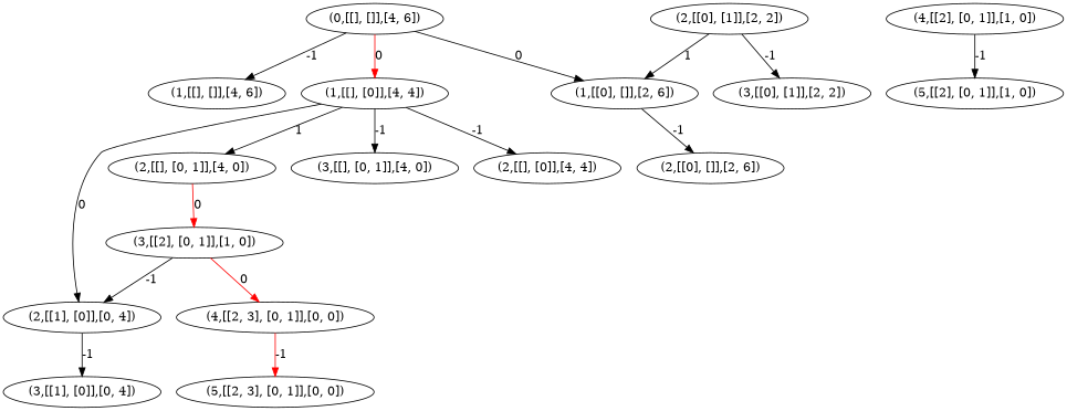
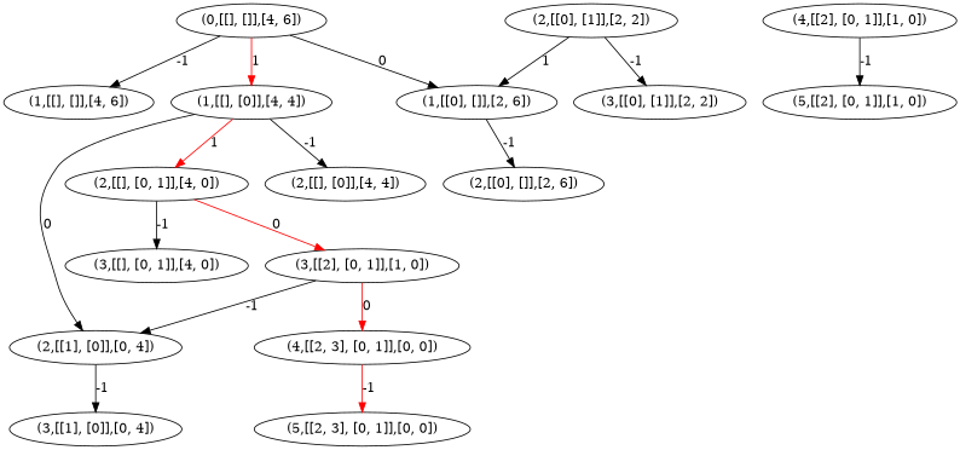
  strict digraph {
    node [color=black]
    n1 [label="(1,[[], [0]],[4, 4])"]
    n2 [label="(2,[[], [0]],[4, 4])"]
    n3 [label="(2,[[1], [0]],[0, 4])"]
    n4 [label="(2,[[], [0, 1]],[4, 0])"]
    n5 [label="(3,[[1], [0]],[0, 4])"]
    n6 [label="(3,[[2], [0, 1]],[1, 0])"]
    n7 [label="(3,[[], [0, 1]],[4, 0])"]
    n8 [label="(2,[[0], [1]],[2, 2])"]
    n9 [label="(3,[[0], [1]],[2, 2])"]
    n10 [label="(1,[[0], []],[2, 6])"]
    n11 [label="(0,[[], []],[4, 6])"]
    n12 [label="(1,[[], []],[4, 6])"]
    n13 [label="(2,[[0], []],[2, 6])"]
    n14 [label="(4,[[2, 3], [0, 1]],[0, 0])"]
    n15 [label="(4,[[2], [0, 1]],[1, 0])"]
    n16 [label="(5,[[2], [0, 1]],[1, 0])"]
    n17 [label="(5,[[2, 3], [0, 1]],[0, 0])"]
    n1 -> n2 [label=-1]
    n1 -> n3 [label=0]
-   n1 -> n4 [color=black label=1]
+   n1 -> n4 [color=red label=1]
    n3 -> n5 [label=-1]
    n4 -> n6 [color=red label=0]
-   n1 -> n7 [label=-1]
+   n4 -> n7 [label=-1]
    n6 -> n3 [label=-1]
    n6 -> n14 [color=red label=0]
    n8 -> n9 [label=-1]
    n8 -> n10 [label=1]
    n10 -> n13 [label=-1]
-   n11 -> n1 [color=red label=0]
+   n11 -> n1 [color=red label=1]
    n11 -> n10 [label=0]
    n11 -> n12 [label=-1]
    n14 -> n17 [color=red label=-1]
    n15 -> n16 [label=-1]
  }
